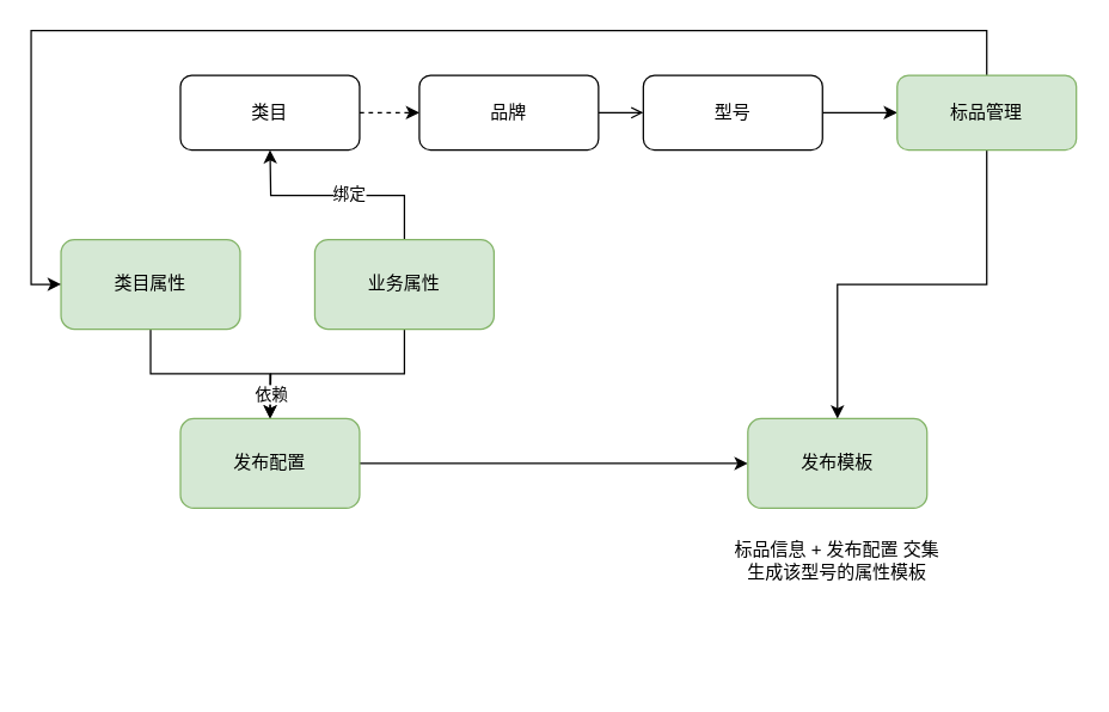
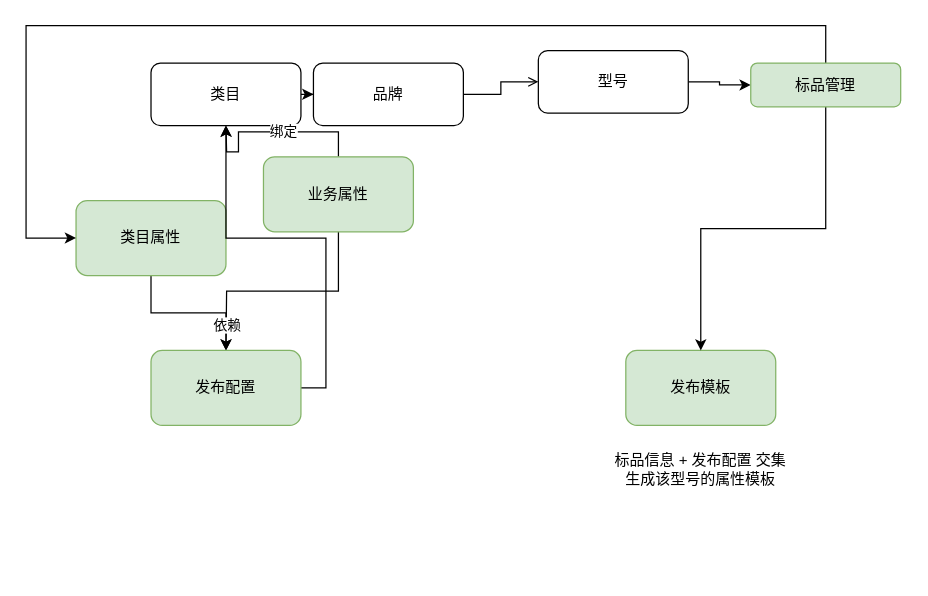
  <mxCell id="0" />
  <mxCell id="1" parent="0" />
  <mxCell id="2" value="" style="edgeStyle=orthogonalEdgeStyle;rounded=0;orthogonalLoop=1;jettySize=auto;html=1;dashed=1;" edge="1" parent="1" source="3" target="15"><mxGeometry relative="1" as="geometry" /></mxCell>
  <mxCell id="3" value="类目" style="rounded=1;whiteSpace=wrap;html=1;" vertex="1" parent="1"><mxGeometry x="120" y="50" width="120" height="50" as="geometry" /></mxCell>
  <mxCell id="4" style="edgeStyle=orthogonalEdgeStyle;rounded=0;orthogonalLoop=1;jettySize=auto;html=1;exitX=0.5;exitY=1;exitDx=0;exitDy=0;" edge="1" parent="1" source="5" target="12"><mxGeometry relative="1" as="geometry" /></mxCell>
- <mxCell id="5" value="类目属性" style="rounded=1;whiteSpace=wrap;html=1;fillColor=#d5e8d4;strokeColor=#82b366;" vertex="1" parent="1"><mxGeometry x="40" y="160" width="120" height="60" as="geometry" /></mxCell>
+ <mxCell id="5" value="类目属性" style="rounded=1;whiteSpace=wrap;html=1;fillColor=#d5e8d4;strokeColor=#82b366;" vertex="1" parent="1"><mxGeometry x="60" y="160" width="120" height="60" as="geometry" /></mxCell>
  <mxCell id="6" style="edgeStyle=orthogonalEdgeStyle;rounded=0;orthogonalLoop=1;jettySize=auto;html=1;exitX=0.5;exitY=0;exitDx=0;exitDy=0;" edge="1" parent="1" source="10"><mxGeometry relative="1" as="geometry"><mxPoint x="180" y="100" as="targetPoint" /></mxGeometry></mxCell>
  <mxCell id="7" value="绑定" style="edgeLabel;html=1;align=center;verticalAlign=middle;resizable=0;points=[];" vertex="1" connectable="0" parent="6"><mxGeometry x="-0.107" y="-1" relative="1" as="geometry"><mxPoint as="offset" /></mxGeometry></mxCell>
  <mxCell id="8" style="edgeStyle=orthogonalEdgeStyle;rounded=0;orthogonalLoop=1;jettySize=auto;html=1;exitX=0.5;exitY=1;exitDx=0;exitDy=0;" edge="1" parent="1" source="10"><mxGeometry relative="1" as="geometry"><mxPoint x="180" y="280" as="targetPoint" /></mxGeometry></mxCell>
  <mxCell id="9" value="依赖" style="edgeLabel;html=1;align=center;verticalAlign=middle;resizable=0;points=[];" vertex="1" connectable="0" parent="8"><mxGeometry x="0.773" relative="1" as="geometry"><mxPoint as="offset" /></mxGeometry></mxCell>
- <mxCell id="10" value="业务属性" style="rounded=1;whiteSpace=wrap;html=1;fillColor=#d5e8d4;strokeColor=#82b366;" vertex="1" parent="1"><mxGeometry x="210" y="160" width="120" height="60" as="geometry" /></mxCell>
- <mxCell id="11" style="edgeStyle=orthogonalEdgeStyle;rounded=0;orthogonalLoop=1;jettySize=auto;html=1;exitX=1;exitY=0.5;exitDx=0;exitDy=0;entryX=0;entryY=0.5;entryDx=0;entryDy=0;" edge="1" parent="1" source="12" target="13"><mxGeometry relative="1" as="geometry" /></mxCell>
+ <mxCell id="10" value="业务属性" style="rounded=1;whiteSpace=wrap;html=1;fillColor=#d5e8d4;strokeColor=#82b366;" vertex="1" parent="1"><mxGeometry x="210" y="125" width="120" height="60" as="geometry" /></mxCell>
+ <mxCell id="11" style="edgeStyle=orthogonalEdgeStyle;rounded=0;orthogonalLoop=1;jettySize=auto;html=1;exitX=1;exitY=0.5;exitDx=0;exitDy=0;" edge="1" parent="1" source="12" target="3"><mxGeometry relative="1" as="geometry" /></mxCell>
  <mxCell id="12" value="发布配置" style="rounded=1;whiteSpace=wrap;html=1;fillColor=#d5e8d4;strokeColor=#82b366;" vertex="1" parent="1"><mxGeometry x="120" y="280" width="120" height="60" as="geometry" /></mxCell>
  <mxCell id="13" value="发布模板" style="rounded=1;whiteSpace=wrap;html=1;fillColor=#d5e8d4;strokeColor=#82b366;" vertex="1" parent="1"><mxGeometry x="500" y="280" width="120" height="60" as="geometry" /></mxCell>
  <mxCell id="14" value="" style="edgeStyle=orthogonalEdgeStyle;rounded=0;orthogonalLoop=1;jettySize=auto;html=1;endArrow=open;" edge="1" parent="1" source="15" target="17"><mxGeometry relative="1" as="geometry" /></mxCell>
- <mxCell id="15" value="品牌" style="rounded=1;whiteSpace=wrap;html=1;" vertex="1" parent="1"><mxGeometry x="280" y="50" width="120" height="50" as="geometry" /></mxCell>
+ <mxCell id="15" value="品牌" style="rounded=1;whiteSpace=wrap;html=1;" vertex="1" parent="1"><mxGeometry x="250" y="50" width="120" height="50" as="geometry" /></mxCell>
  <mxCell id="16" value="" style="edgeStyle=orthogonalEdgeStyle;rounded=0;orthogonalLoop=1;jettySize=auto;html=1;" edge="1" parent="1" source="17" target="20"><mxGeometry relative="1" as="geometry" /></mxCell>
- <mxCell id="17" value="型号" style="rounded=1;whiteSpace=wrap;html=1;" vertex="1" parent="1"><mxGeometry x="430" y="50" width="120" height="50" as="geometry" /></mxCell>
+ <mxCell id="17" value="型号" style="rounded=1;whiteSpace=wrap;html=1;" vertex="1" parent="1"><mxGeometry x="430" y="40" width="120" height="50" as="geometry" /></mxCell>
  <mxCell id="18" style="edgeStyle=orthogonalEdgeStyle;rounded=0;orthogonalLoop=1;jettySize=auto;html=1;entryX=0;entryY=0.5;entryDx=0;entryDy=0;" edge="1" parent="1" source="20" target="5"><mxGeometry relative="1" as="geometry"><Array as="points"><mxPoint x="660" y="20" /><mxPoint x="20" y="20" /><mxPoint x="20" y="190" /></Array></mxGeometry></mxCell>
  <mxCell id="19" style="edgeStyle=orthogonalEdgeStyle;rounded=0;orthogonalLoop=1;jettySize=auto;html=1;exitX=0.5;exitY=1;exitDx=0;exitDy=0;entryX=0.5;entryY=0;entryDx=0;entryDy=0;" edge="1" parent="1" source="20" target="13"><mxGeometry relative="1" as="geometry" /></mxCell>
- <mxCell id="20" value="标品管理" style="rounded=1;whiteSpace=wrap;html=1;fillColor=#d5e8d4;strokeColor=#82b366;" vertex="1" parent="1"><mxGeometry x="600" y="50" width="120" height="50" as="geometry" /></mxCell>
+ <mxCell id="20" value="标品管理" style="rounded=1;whiteSpace=wrap;html=1;fillColor=#d5e8d4;strokeColor=#82b366;" vertex="1" parent="1"><mxGeometry x="600" y="50" width="120" height="35" as="geometry" /></mxCell>
  <mxCell id="21" value="标品信息 + 发布配置 交集&lt;br&gt;生成该型号的属性模板" style="text;html=1;strokeColor=none;fillColor=none;align=center;verticalAlign=middle;whiteSpace=wrap;rounded=0;" vertex="1" parent="1"><mxGeometry x="450" y="295" width="220" height="160" as="geometry" /></mxCell>
